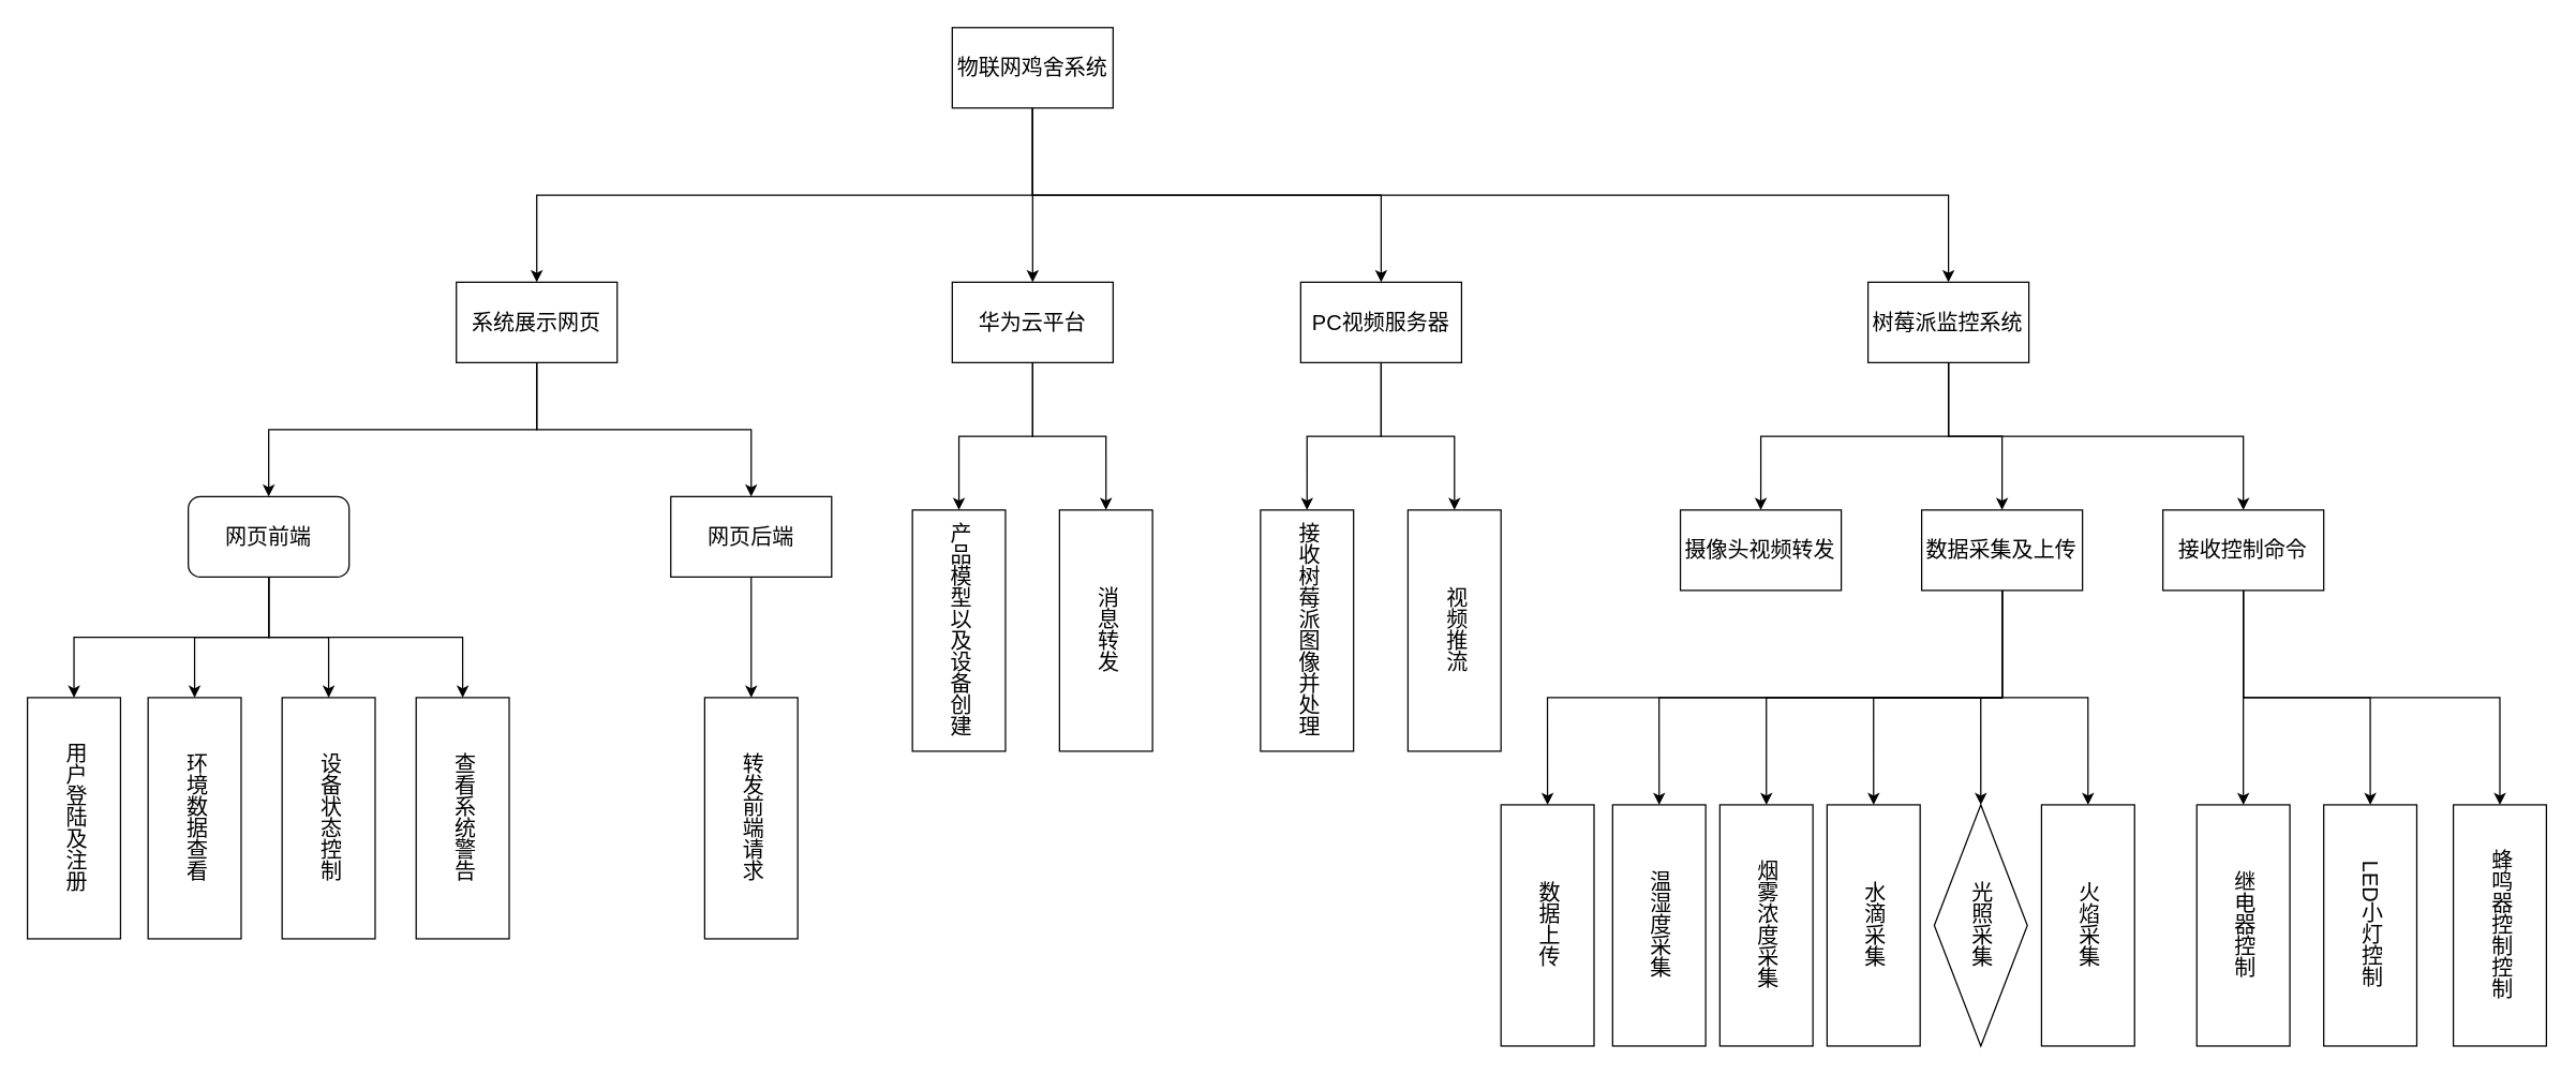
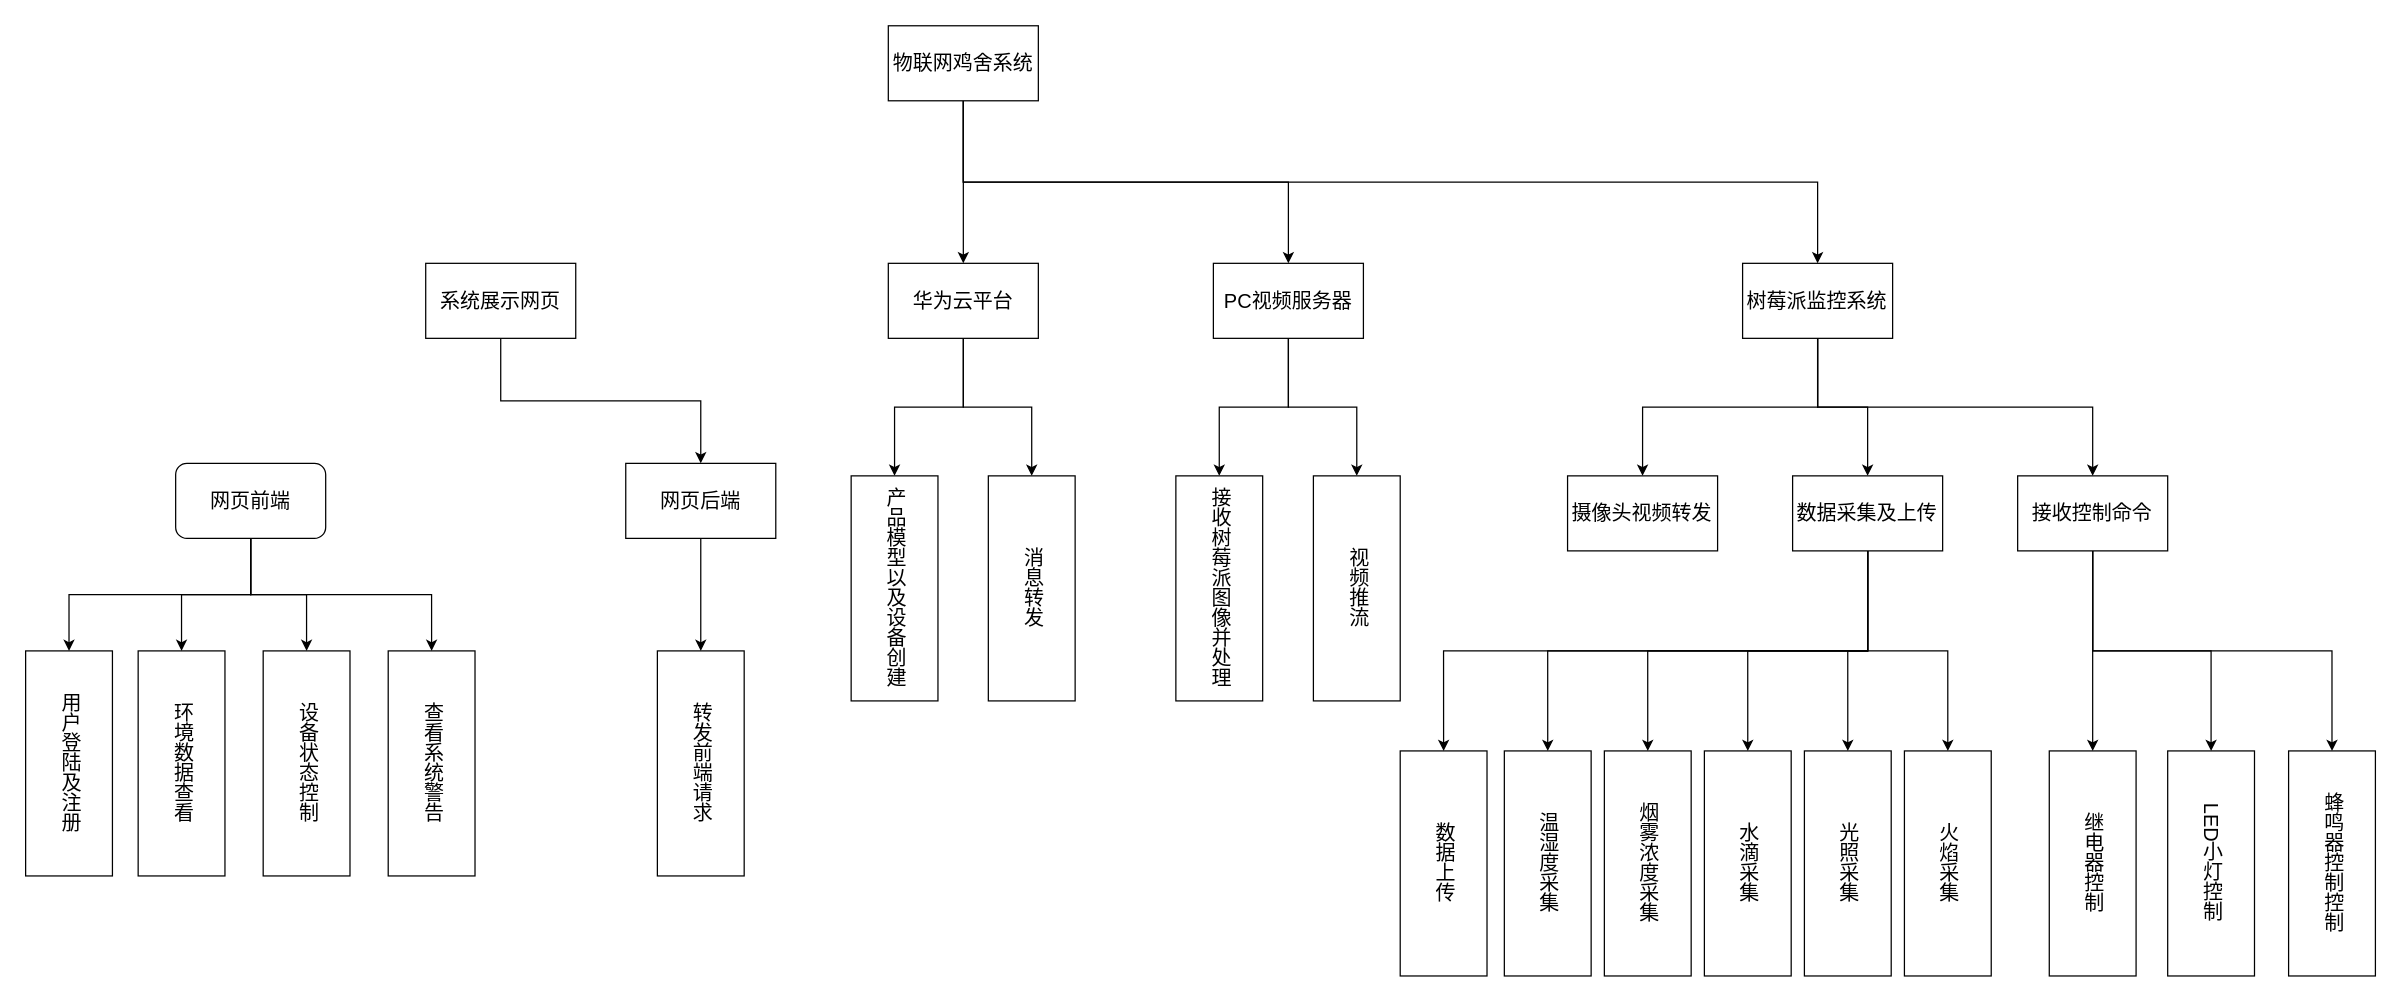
  <mxCell id="0" />
  <mxCell id="1" parent="0" />
- <mxCell id="2" style="edgeStyle=orthogonalEdgeStyle;rounded=0;orthogonalLoop=1;jettySize=auto;html=1;exitX=0.5;exitY=1;exitDx=0;exitDy=0;entryX=0.5;entryY=0;entryDx=0;entryDy=0;" edge="1" parent="1" source="6" target="9"><mxGeometry relative="1" as="geometry"><mxPoint x="770" y="160" as="targetPoint" /></mxGeometry></mxCell>
  <mxCell id="3" style="edgeStyle=orthogonalEdgeStyle;rounded=0;orthogonalLoop=1;jettySize=auto;html=1;exitX=0.5;exitY=1;exitDx=0;exitDy=0;" edge="1" parent="1" source="6" target="12"><mxGeometry relative="1" as="geometry" /></mxCell>
  <mxCell id="4" style="edgeStyle=orthogonalEdgeStyle;rounded=0;orthogonalLoop=1;jettySize=auto;html=1;exitX=0.5;exitY=1;exitDx=0;exitDy=0;" edge="1" parent="1" source="6" target="16"><mxGeometry relative="1" as="geometry"><mxPoint x="890" y="130" as="targetPoint" /></mxGeometry></mxCell>
  <mxCell id="5" style="edgeStyle=orthogonalEdgeStyle;rounded=0;orthogonalLoop=1;jettySize=auto;html=1;exitX=0.5;exitY=1;exitDx=0;exitDy=0;" edge="1" parent="1" source="6" target="34"><mxGeometry relative="1" as="geometry"><mxPoint x="1030" y="210" as="targetPoint" /></mxGeometry></mxCell>
  <mxCell id="6" value="&lt;font style=&quot;font-size: 16px;&quot;&gt;物联网鸡舍系统&lt;/font&gt;" style="rounded=0;whiteSpace=wrap;html=1;" vertex="1" parent="1"><mxGeometry x="710" y="20" width="120" height="60" as="geometry" /></mxCell>
- <mxCell id="7" style="edgeStyle=orthogonalEdgeStyle;rounded=0;orthogonalLoop=1;jettySize=auto;html=1;exitX=0.5;exitY=1;exitDx=0;exitDy=0;" edge="1" parent="1" source="9" target="21"><mxGeometry relative="1" as="geometry"><mxPoint x="310" y="340" as="targetPoint" /></mxGeometry></mxCell>
  <mxCell id="8" style="edgeStyle=orthogonalEdgeStyle;rounded=0;orthogonalLoop=1;jettySize=auto;html=1;exitX=0.5;exitY=1;exitDx=0;exitDy=0;entryX=0.5;entryY=0;entryDx=0;entryDy=0;" edge="1" parent="1" source="9" target="23"><mxGeometry relative="1" as="geometry"><mxPoint x="560" y="370" as="targetPoint" /></mxGeometry></mxCell>
  <mxCell id="9" value="&lt;font style=&quot;font-size: 16px;&quot;&gt;系统展示网页&lt;/font&gt;" style="rounded=0;whiteSpace=wrap;html=1;" vertex="1" parent="1"><mxGeometry x="340" y="210" width="120" height="60" as="geometry" /></mxCell>
  <mxCell id="10" style="edgeStyle=orthogonalEdgeStyle;rounded=0;orthogonalLoop=1;jettySize=auto;html=1;exitX=0.5;exitY=1;exitDx=0;exitDy=0;" edge="1" parent="1" source="12" target="24"><mxGeometry relative="1" as="geometry"><mxPoint x="770.571" y="340" as="targetPoint" /></mxGeometry></mxCell>
  <mxCell id="11" style="edgeStyle=orthogonalEdgeStyle;rounded=0;orthogonalLoop=1;jettySize=auto;html=1;exitX=0.5;exitY=1;exitDx=0;exitDy=0;entryX=0.5;entryY=0;entryDx=0;entryDy=0;" edge="1" parent="1" source="12" target="30"><mxGeometry relative="1" as="geometry"><mxPoint x="830.14" y="380" as="targetPoint" /></mxGeometry></mxCell>
  <mxCell id="12" value="&lt;font style=&quot;font-size: 16px;&quot;&gt;华为云平台&lt;/font&gt;" style="rounded=0;whiteSpace=wrap;html=1;" vertex="1" parent="1"><mxGeometry x="710" y="210" width="120" height="60" as="geometry" /></mxCell>
  <mxCell id="13" style="edgeStyle=orthogonalEdgeStyle;rounded=0;orthogonalLoop=1;jettySize=auto;html=1;exitX=0.5;exitY=1;exitDx=0;exitDy=0;entryX=0.5;entryY=0;entryDx=0;entryDy=0;" edge="1" parent="1" source="16" target="31"><mxGeometry relative="1" as="geometry"><mxPoint x="1338.004" y="380" as="targetPoint" /></mxGeometry></mxCell>
  <mxCell id="14" style="edgeStyle=orthogonalEdgeStyle;rounded=0;orthogonalLoop=1;jettySize=auto;html=1;exitX=0.5;exitY=1;exitDx=0;exitDy=0;" edge="1" parent="1" source="16" target="43"><mxGeometry relative="1" as="geometry"><mxPoint x="1593.29" y="380" as="targetPoint" /></mxGeometry></mxCell>
  <mxCell id="15" style="edgeStyle=orthogonalEdgeStyle;rounded=0;orthogonalLoop=1;jettySize=auto;html=1;exitX=0.5;exitY=1;exitDx=0;exitDy=0;" edge="1" parent="1" source="16" target="47"><mxGeometry relative="1" as="geometry"><mxPoint x="1663.29" y="380" as="targetPoint" /></mxGeometry></mxCell>
  <mxCell id="16" value="&lt;font style=&quot;font-size: 16px;&quot;&gt;树莓派监控系统&lt;/font&gt;" style="rounded=0;whiteSpace=wrap;html=1;" vertex="1" parent="1"><mxGeometry x="1393.29" y="210" width="120" height="60" as="geometry" /></mxCell>
  <mxCell id="17" style="edgeStyle=orthogonalEdgeStyle;rounded=0;orthogonalLoop=1;jettySize=auto;html=1;exitX=0.5;exitY=1;exitDx=0;exitDy=0;" edge="1" parent="1" source="21" target="25"><mxGeometry relative="1" as="geometry"><mxPoint x="90" y="510" as="targetPoint" /></mxGeometry></mxCell>
  <mxCell id="18" style="edgeStyle=orthogonalEdgeStyle;rounded=0;orthogonalLoop=1;jettySize=auto;html=1;exitX=0.5;exitY=1;exitDx=0;exitDy=0;entryX=0.5;entryY=0;entryDx=0;entryDy=0;" edge="1" parent="1" source="21" target="26"><mxGeometry relative="1" as="geometry"><mxPoint x="160" y="520" as="targetPoint" /></mxGeometry></mxCell>
  <mxCell id="19" style="edgeStyle=orthogonalEdgeStyle;rounded=0;orthogonalLoop=1;jettySize=auto;html=1;exitX=0.5;exitY=1;exitDx=0;exitDy=0;entryX=0.5;entryY=0;entryDx=0;entryDy=0;" edge="1" parent="1" source="21" target="27"><mxGeometry relative="1" as="geometry"><mxPoint y="520" as="targetPoint" x="230" /></mxGeometry></mxCell>
  <mxCell id="20" style="edgeStyle=orthogonalEdgeStyle;rounded=0;orthogonalLoop=1;jettySize=auto;html=1;exitX=0.5;exitY=1;exitDx=0;exitDy=0;entryX=0.5;entryY=0;entryDx=0;entryDy=0;" edge="1" parent="1" source="21" target="28"><mxGeometry relative="1" as="geometry"><mxPoint x="330" y="520" as="targetPoint" /></mxGeometry></mxCell>
  <mxCell id="21" value="&lt;font style=&quot;font-size: 16px;&quot;&gt;网页前端&lt;/font&gt;" style="whiteSpace=wrap;html=1;rounded=1;" vertex="1" parent="1"><mxGeometry x="140" y="370" width="120" height="60" as="geometry" /></mxCell>
  <mxCell id="22" style="edgeStyle=orthogonalEdgeStyle;rounded=0;orthogonalLoop=1;jettySize=auto;html=1;exitX=0.5;exitY=1;exitDx=0;exitDy=0;entryX=0.5;entryY=0;entryDx=0;entryDy=0;" edge="1" parent="1" source="23" target="29"><mxGeometry relative="1" as="geometry"><mxPoint x="480" y="490" as="targetPoint" /></mxGeometry></mxCell>
  <mxCell id="23" value="&lt;font style=&quot;font-size: 16px;&quot;&gt;网页后端&lt;/font&gt;" style="rounded=0;whiteSpace=wrap;html=1;" vertex="1" parent="1"><mxGeometry x="500" y="370" width="120" height="60" as="geometry" /></mxCell>
  <mxCell id="24" value="&lt;font style=&quot;font-size: 16px;&quot;&gt;产品模型以及设备创建&lt;/font&gt;" style="rounded=0;whiteSpace=wrap;html=1;textDirection=vertical-lr;" vertex="1" parent="1"><mxGeometry x="680.28" y="380" width="69.43" height="180" as="geometry" /></mxCell>
  <mxCell id="25" value="&lt;font style=&quot;font-size: 16px;&quot;&gt;用户登陆及注册&lt;/font&gt;" style="rounded=0;whiteSpace=wrap;html=1;textDirection=vertical-lr;" vertex="1" parent="1"><mxGeometry x="20" y="520" width="69.43" height="180" as="geometry" /></mxCell>
  <mxCell id="26" value="&lt;span style=&quot;font-size: 16px;&quot;&gt;环境数据查看&lt;/span&gt;" style="rounded=0;whiteSpace=wrap;html=1;textDirection=vertical-lr;" vertex="1" parent="1"><mxGeometry x="110" y="520" width="69.43" height="180" as="geometry" /></mxCell>
  <mxCell id="27" value="&lt;span style=&quot;font-size: 16px;&quot;&gt;设备状态控制&lt;/span&gt;" style="rounded=0;whiteSpace=wrap;html=1;textDirection=vertical-lr;" vertex="1" parent="1"><mxGeometry x="210" y="520" width="69.43" height="180" as="geometry" /></mxCell>
  <mxCell id="28" value="&lt;span style=&quot;font-size: 16px;&quot;&gt;查看系统警告&lt;/span&gt;" style="rounded=0;whiteSpace=wrap;html=1;textDirection=vertical-lr;" vertex="1" parent="1"><mxGeometry x="310" y="520" width="69.43" height="180" as="geometry" /></mxCell>
  <mxCell id="29" value="&lt;span style=&quot;font-size: 16px;&quot;&gt;转发前端请求&lt;/span&gt;" style="rounded=0;whiteSpace=wrap;html=1;textDirection=vertical-lr;" vertex="1" parent="1"><mxGeometry x="525.29" y="520" width="69.43" height="180" as="geometry" /></mxCell>
  <mxCell id="30" value="&lt;font style=&quot;font-size: 16px;&quot;&gt;消息转发&lt;/font&gt;" style="rounded=0;whiteSpace=wrap;html=1;textDirection=vertical-lr;" vertex="1" parent="1"><mxGeometry x="790" y="380" width="69.43" height="180" as="geometry" /></mxCell>
  <mxCell id="31" value="&lt;font style=&quot;font-size: 16px;&quot;&gt;摄像头视频转发&lt;/font&gt;" style="rounded=0;whiteSpace=wrap;html=1;" vertex="1" parent="1"><mxGeometry x="1253.29" y="380" width="120" height="60" as="geometry" /></mxCell>
  <mxCell id="32" style="edgeStyle=orthogonalEdgeStyle;rounded=0;orthogonalLoop=1;jettySize=auto;html=1;exitX=0.5;exitY=1;exitDx=0;exitDy=0;entryX=0.5;entryY=0;entryDx=0;entryDy=0;" edge="1" parent="1" source="34" target="35"><mxGeometry relative="1" as="geometry"><mxPoint x="970" y="380" as="targetPoint" /></mxGeometry></mxCell>
  <mxCell id="33" style="edgeStyle=orthogonalEdgeStyle;rounded=0;orthogonalLoop=1;jettySize=auto;html=1;exitX=0.5;exitY=1;exitDx=0;exitDy=0;entryX=0.5;entryY=0;entryDx=0;entryDy=0;" edge="1" parent="1" source="34" target="36"><mxGeometry relative="1" as="geometry" /></mxCell>
  <mxCell id="34" value="&lt;font style=&quot;font-size: 16px;&quot;&gt;PC视频服务器&lt;/font&gt;" style="rounded=0;whiteSpace=wrap;html=1;" vertex="1" parent="1"><mxGeometry x="970" y="210" width="120" height="60" as="geometry" /></mxCell>
  <mxCell id="35" value="&lt;font style=&quot;font-size: 16px;&quot;&gt;接收树莓派图像并处理&lt;/font&gt;" style="rounded=0;whiteSpace=wrap;html=1;textDirection=vertical-lr;" vertex="1" parent="1"><mxGeometry x="940" y="380" width="69.43" height="180" as="geometry" /></mxCell>
  <mxCell id="36" value="&lt;font style=&quot;font-size: 16px;&quot;&gt;视频推流&lt;/font&gt;" style="rounded=0;whiteSpace=wrap;html=1;textDirection=vertical-lr;" vertex="1" parent="1"><mxGeometry x="1050" y="380" width="69.43" height="180" as="geometry" /></mxCell>
  <mxCell id="37" style="edgeStyle=orthogonalEdgeStyle;rounded=0;orthogonalLoop=1;jettySize=auto;html=1;exitX=0.5;exitY=1;exitDx=0;exitDy=0;entryX=0.5;entryY=0;entryDx=0;entryDy=0;" edge="1" parent="1" source="43" target="48"><mxGeometry relative="1" as="geometry"><mxPoint x="1208.005" y="600" as="targetPoint" /></mxGeometry></mxCell>
  <mxCell id="38" style="edgeStyle=orthogonalEdgeStyle;rounded=0;orthogonalLoop=1;jettySize=auto;html=1;exitX=0.5;exitY=1;exitDx=0;exitDy=0;entryX=0.5;entryY=0;entryDx=0;entryDy=0;" edge="1" parent="1" source="43" target="49"><mxGeometry relative="1" as="geometry"><mxPoint x="1463.29" y="520" as="targetPoint" /></mxGeometry></mxCell>
  <mxCell id="39" style="edgeStyle=orthogonalEdgeStyle;rounded=0;orthogonalLoop=1;jettySize=auto;html=1;exitX=0.5;exitY=1;exitDx=0;exitDy=0;entryX=0.5;entryY=0;entryDx=0;entryDy=0;" edge="1" parent="1" source="43" target="50"><mxGeometry relative="1" as="geometry"><mxPoint x="1533.29" y="520" as="targetPoint" /></mxGeometry></mxCell>
  <mxCell id="40" style="edgeStyle=orthogonalEdgeStyle;rounded=0;orthogonalLoop=1;jettySize=auto;html=1;exitX=0.5;exitY=1;exitDx=0;exitDy=0;entryX=0.5;entryY=0;entryDx=0;entryDy=0;" edge="1" parent="1" source="43" target="51"><mxGeometry relative="1" as="geometry"><mxPoint x="1573.29" y="520" as="targetPoint" /></mxGeometry></mxCell>
  <mxCell id="41" style="edgeStyle=orthogonalEdgeStyle;rounded=0;orthogonalLoop=1;jettySize=auto;html=1;exitX=0.5;exitY=1;exitDx=0;exitDy=0;entryX=0.5;entryY=0;entryDx=0;entryDy=0;" edge="1" parent="1" source="43" target="52"><mxGeometry relative="1" as="geometry"><mxPoint x="1643.29" y="520" as="targetPoint" /></mxGeometry></mxCell>
  <mxCell id="42" style="edgeStyle=orthogonalEdgeStyle;rounded=0;orthogonalLoop=1;jettySize=auto;html=1;exitX=0.5;exitY=1;exitDx=0;exitDy=0;entryX=0.5;entryY=0;entryDx=0;entryDy=0;" edge="1" parent="1" source="43" target="53"><mxGeometry relative="1" as="geometry"><mxPoint x="1653.29" y="550" as="targetPoint" /></mxGeometry></mxCell>
  <mxCell id="43" value="&lt;font style=&quot;font-size: 16px;&quot;&gt;数据采集及上传&lt;/font&gt;" style="rounded=0;whiteSpace=wrap;html=1;" vertex="1" parent="1"><mxGeometry x="1433.29" y="380" width="120" height="60" as="geometry" /></mxCell>
  <mxCell id="44" style="edgeStyle=orthogonalEdgeStyle;rounded=0;orthogonalLoop=1;jettySize=auto;html=1;exitX=0.5;exitY=1;exitDx=0;exitDy=0;entryX=0.5;entryY=0;entryDx=0;entryDy=0;" edge="1" parent="1" source="47" target="54"><mxGeometry relative="1" as="geometry"><mxPoint x="1673.861" y="550" as="targetPoint" /></mxGeometry></mxCell>
  <mxCell id="45" style="edgeStyle=orthogonalEdgeStyle;rounded=0;orthogonalLoop=1;jettySize=auto;html=1;exitX=0.5;exitY=1;exitDx=0;exitDy=0;entryX=0.5;entryY=0;entryDx=0;entryDy=0;" edge="1" parent="1" source="47" target="55"><mxGeometry relative="1" as="geometry"><mxPoint x="1760" y="600" as="targetPoint" /></mxGeometry></mxCell>
  <mxCell id="46" style="edgeStyle=orthogonalEdgeStyle;rounded=0;orthogonalLoop=1;jettySize=auto;html=1;exitX=0.5;exitY=1;exitDx=0;exitDy=0;entryX=0.5;entryY=0;entryDx=0;entryDy=0;" edge="1" parent="1" source="47" target="56"><mxGeometry relative="1" as="geometry"><mxPoint x="1860" y="600" as="targetPoint" /></mxGeometry></mxCell>
  <mxCell id="47" value="&lt;font style=&quot;font-size: 16px;&quot;&gt;接收控制命令&lt;/font&gt;" style="rounded=0;whiteSpace=wrap;html=1;" vertex="1" parent="1"><mxGeometry x="1613.29" y="380" width="120" height="60" as="geometry" /></mxCell>
  <mxCell id="48" value="&lt;font style=&quot;font-size: 16px;&quot;&gt;数据上传&lt;/font&gt;" style="rounded=0;whiteSpace=wrap;html=1;textDirection=vertical-lr;" vertex="1" parent="1"><mxGeometry x="1119.43" y="600" width="69.43" height="180" as="geometry" /></mxCell>
  <mxCell id="49" value="&lt;font style=&quot;font-size: 16px;&quot;&gt;温湿度采集&lt;/font&gt;" style="rounded=0;whiteSpace=wrap;html=1;textDirection=vertical-lr;" vertex="1" parent="1"><mxGeometry x="1202.72" y="600" width="69.43" height="180" as="geometry" /></mxCell>
  <mxCell id="50" value="&lt;font style=&quot;font-size: 16px;&quot;&gt;烟雾浓度采集&lt;/font&gt;" style="rounded=0;whiteSpace=wrap;html=1;textDirection=vertical-lr;" vertex="1" parent="1"><mxGeometry x="1282.72" y="600" width="69.43" height="180" as="geometry" /></mxCell>
  <mxCell id="51" value="&lt;span style=&quot;font-size: 16px;&quot;&gt;水滴采集&lt;/span&gt;" style="rounded=0;whiteSpace=wrap;html=1;textDirection=vertical-lr;" vertex="1" parent="1"><mxGeometry x="1362.72" y="600" width="69.43" height="180" as="geometry" /></mxCell>
- <mxCell id="52" value="&lt;font style=&quot;font-size: 16px;&quot;&gt;光照采集&lt;/font&gt;" style="rhombus;whiteSpace=wrap;html=1;textDirection=vertical-lr;" vertex="1" parent="1"><mxGeometry x="1442.72" y="600" width="69.43" height="180" as="geometry" /></mxCell>
+ <mxCell id="52" value="&lt;font style=&quot;font-size: 16px;&quot;&gt;光照采集&lt;/font&gt;" style="rounded=0;whiteSpace=wrap;html=1;textDirection=vertical-lr;" vertex="1" parent="1"><mxGeometry x="1442.72" y="600" width="69.43" height="180" as="geometry" /></mxCell>
  <mxCell id="53" value="&lt;font style=&quot;font-size: 16px;&quot;&gt;火焰采集&lt;/font&gt;" style="rounded=0;whiteSpace=wrap;html=1;textDirection=vertical-lr;" vertex="1" parent="1"><mxGeometry x="1522.72" y="600" width="69.43" height="180" as="geometry" /></mxCell>
  <mxCell id="54" value="&lt;span style=&quot;font-size: 16px;&quot;&gt;继电器控制&lt;/span&gt;" style="rounded=0;whiteSpace=wrap;html=1;textDirection=vertical-lr;" vertex="1" parent="1"><mxGeometry x="1638.58" y="600" width="69.43" height="180" as="geometry" /></mxCell>
  <mxCell id="55" value="&lt;font style=&quot;font-size: 16px;&quot;&gt;LED小灯控制&lt;/font&gt;" style="rounded=0;whiteSpace=wrap;html=1;textDirection=vertical-lr;" vertex="1" parent="1"><mxGeometry x="1733.29" y="600" width="69.43" height="180" as="geometry" /></mxCell>
  <mxCell id="56" value="&lt;font style=&quot;font-size: 16px;&quot;&gt;蜂鸣器控制控制&lt;/font&gt;" style="rounded=0;whiteSpace=wrap;html=1;textDirection=vertical-lr;" vertex="1" parent="1"><mxGeometry x="1830" y="600" width="69.43" height="180" as="geometry" /></mxCell>
